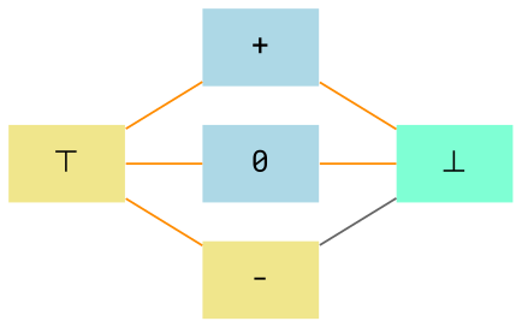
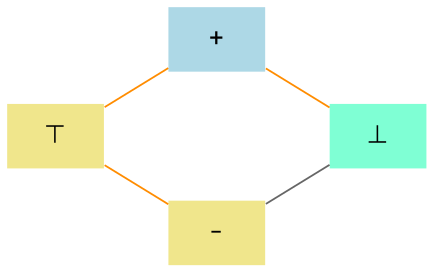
  graph {
    height=1
    rankdir=LR
    fontname="Roboto Mono"
    node [shape=plaintext style=filled fillcolor=khaki color=darkgreen fontname="Roboto Mono"]
    edge [color=darkorange fontname="Roboto Mono"]
    n1 [label="⊤"]
    n2 [label="+" fillcolor=lightblue]
-   n3 [label=0 fillcolor=lightblue color=black]
    n4 [label="-" color=black]
    n5 [label="⊥" fillcolor=aquamarine]
    n1 -- n2
-   n1 -- n3
    n1 -- n4
    n2 -- n5
-   n3 -- n5
    n4 -- n5 [color=gray40]
  }
